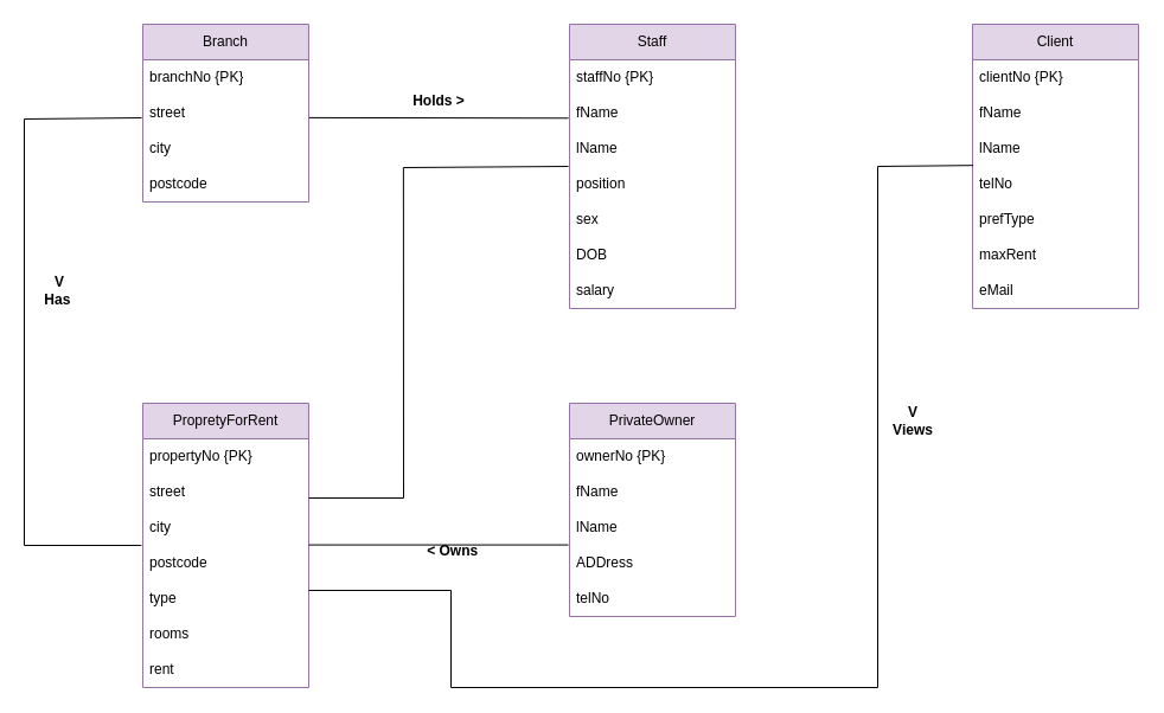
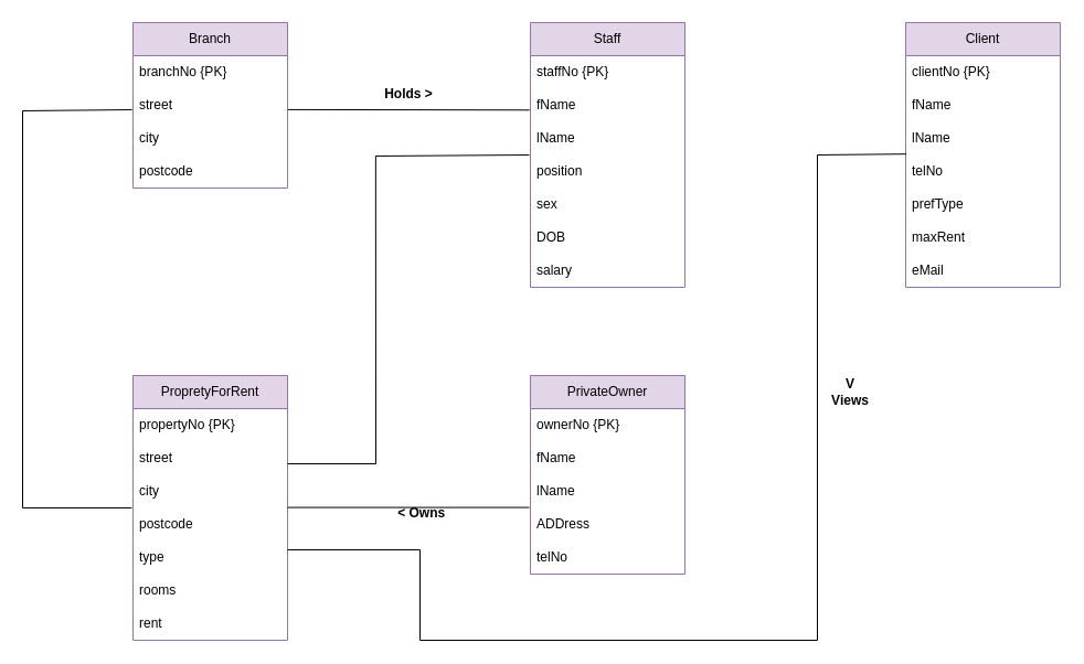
  <mxCell id="0" />
  <mxCell id="1" parent="0" />
  <mxCell id="2" value="Branch" style="swimlane;fontStyle=0;childLayout=stackLayout;horizontal=1;startSize=30;horizontalStack=0;resizeParent=1;resizeParentMax=0;resizeLast=0;collapsible=1;marginBottom=0;whiteSpace=wrap;html=1;fillColor=#e1d5e7;strokeColor=#9673a6;" parent="1" vertex="1"><mxGeometry x="120" y="20" width="140" height="150" as="geometry" /></mxCell>
  <mxCell id="3" value="branchNo {PK}" style="text;strokeColor=none;fillColor=none;align=left;verticalAlign=middle;spacingLeft=4;spacingRight=4;overflow=hidden;points=[[0,0.5],[1,0.5]];portConstraint=eastwest;rotatable=0;whiteSpace=wrap;html=1;" parent="2" vertex="1"><mxGeometry y="30" width="140" height="30" as="geometry" /></mxCell>
  <mxCell id="4" value="street" style="text;strokeColor=none;fillColor=none;align=left;verticalAlign=middle;spacingLeft=4;spacingRight=4;overflow=hidden;points=[[0,0.5],[1,0.5]];portConstraint=eastwest;rotatable=0;whiteSpace=wrap;html=1;" parent="2" vertex="1"><mxGeometry y="60" width="140" height="30" as="geometry" /></mxCell>
  <mxCell id="5" value="city" style="text;strokeColor=none;fillColor=none;align=left;verticalAlign=middle;spacingLeft=4;spacingRight=4;overflow=hidden;points=[[0,0.5],[1,0.5]];portConstraint=eastwest;rotatable=0;whiteSpace=wrap;html=1;" parent="2" vertex="1"><mxGeometry y="90" width="140" height="30" as="geometry" /></mxCell>
  <mxCell id="6" value="postcode" style="text;strokeColor=none;fillColor=none;align=left;verticalAlign=middle;spacingLeft=4;spacingRight=4;overflow=hidden;points=[[0,0.5],[1,0.5]];portConstraint=eastwest;rotatable=0;whiteSpace=wrap;html=1;" parent="2" vertex="1"><mxGeometry y="120" width="140" height="30" as="geometry" /></mxCell>
  <mxCell id="7" value="Staff" style="swimlane;fontStyle=0;childLayout=stackLayout;horizontal=1;startSize=30;horizontalStack=0;resizeParent=1;resizeParentMax=0;resizeLast=0;collapsible=1;marginBottom=0;whiteSpace=wrap;html=1;fillColor=#e1d5e7;strokeColor=#9673a6;" parent="1" vertex="1"><mxGeometry x="480" y="20" width="140" height="240" as="geometry" /></mxCell>
  <mxCell id="8" value="staffNo {PK}" style="text;strokeColor=none;fillColor=none;align=left;verticalAlign=middle;spacingLeft=4;spacingRight=4;overflow=hidden;points=[[0,0.5],[1,0.5]];portConstraint=eastwest;rotatable=0;whiteSpace=wrap;html=1;" parent="7" vertex="1"><mxGeometry y="30" width="140" height="30" as="geometry" /></mxCell>
  <mxCell id="9" value="fName" style="text;strokeColor=none;fillColor=none;align=left;verticalAlign=middle;spacingLeft=4;spacingRight=4;overflow=hidden;points=[[0,0.5],[1,0.5]];portConstraint=eastwest;rotatable=0;whiteSpace=wrap;html=1;" parent="7" vertex="1"><mxGeometry y="60" width="140" height="30" as="geometry" /></mxCell>
  <mxCell id="10" value="lName" style="text;strokeColor=none;fillColor=none;align=left;verticalAlign=middle;spacingLeft=4;spacingRight=4;overflow=hidden;points=[[0,0.5],[1,0.5]];portConstraint=eastwest;rotatable=0;whiteSpace=wrap;html=1;" parent="7" vertex="1"><mxGeometry y="90" width="140" height="30" as="geometry" /></mxCell>
  <mxCell id="11" value="position" style="text;strokeColor=none;fillColor=none;align=left;verticalAlign=middle;spacingLeft=4;spacingRight=4;overflow=hidden;points=[[0,0.5],[1,0.5]];portConstraint=eastwest;rotatable=0;whiteSpace=wrap;html=1;" parent="7" vertex="1"><mxGeometry y="120" width="140" height="30" as="geometry" /></mxCell>
  <mxCell id="12" value="sex" style="text;strokeColor=none;fillColor=none;align=left;verticalAlign=middle;spacingLeft=4;spacingRight=4;overflow=hidden;points=[[0,0.5],[1,0.5]];portConstraint=eastwest;rotatable=0;whiteSpace=wrap;html=1;" parent="7" vertex="1"><mxGeometry y="150" width="140" height="30" as="geometry" /></mxCell>
  <mxCell id="13" value="DOB" style="text;strokeColor=none;fillColor=none;align=left;verticalAlign=middle;spacingLeft=4;spacingRight=4;overflow=hidden;points=[[0,0.5],[1,0.5]];portConstraint=eastwest;rotatable=0;whiteSpace=wrap;html=1;" parent="7" vertex="1"><mxGeometry y="180" width="140" height="30" as="geometry" /></mxCell>
  <mxCell id="14" value="salary" style="text;strokeColor=none;fillColor=none;align=left;verticalAlign=middle;spacingLeft=4;spacingRight=4;overflow=hidden;points=[[0,0.5],[1,0.5]];portConstraint=eastwest;rotatable=0;whiteSpace=wrap;html=1;" parent="7" vertex="1"><mxGeometry y="210" width="140" height="30" as="geometry" /></mxCell>
  <mxCell id="15" value="Client" style="swimlane;fontStyle=0;childLayout=stackLayout;horizontal=1;startSize=30;horizontalStack=0;resizeParent=1;resizeParentMax=0;resizeLast=0;collapsible=1;marginBottom=0;whiteSpace=wrap;html=1;fillColor=#e1d5e7;strokeColor=#9673a6;" parent="1" vertex="1"><mxGeometry x="820" y="20" width="140" height="240" as="geometry" /></mxCell>
  <mxCell id="16" value="clientNo {PK}" style="text;strokeColor=none;fillColor=none;align=left;verticalAlign=middle;spacingLeft=4;spacingRight=4;overflow=hidden;points=[[0,0.5],[1,0.5]];portConstraint=eastwest;rotatable=0;whiteSpace=wrap;html=1;" parent="15" vertex="1"><mxGeometry y="30" width="140" height="30" as="geometry" /></mxCell>
  <mxCell id="17" value="fName" style="text;strokeColor=none;fillColor=none;align=left;verticalAlign=middle;spacingLeft=4;spacingRight=4;overflow=hidden;points=[[0,0.5],[1,0.5]];portConstraint=eastwest;rotatable=0;whiteSpace=wrap;html=1;" parent="15" vertex="1"><mxGeometry y="60" width="140" height="30" as="geometry" /></mxCell>
  <mxCell id="18" value="lName" style="text;strokeColor=none;fillColor=none;align=left;verticalAlign=middle;spacingLeft=4;spacingRight=4;overflow=hidden;points=[[0,0.5],[1,0.5]];portConstraint=eastwest;rotatable=0;whiteSpace=wrap;html=1;" parent="15" vertex="1"><mxGeometry y="90" width="140" height="30" as="geometry" /></mxCell>
  <mxCell id="19" value="telNo" style="text;strokeColor=none;fillColor=none;align=left;verticalAlign=middle;spacingLeft=4;spacingRight=4;overflow=hidden;points=[[0,0.5],[1,0.5]];portConstraint=eastwest;rotatable=0;whiteSpace=wrap;html=1;" parent="15" vertex="1"><mxGeometry y="120" width="140" height="30" as="geometry" /></mxCell>
  <mxCell id="20" value="prefType" style="text;strokeColor=none;fillColor=none;align=left;verticalAlign=middle;spacingLeft=4;spacingRight=4;overflow=hidden;points=[[0,0.5],[1,0.5]];portConstraint=eastwest;rotatable=0;whiteSpace=wrap;html=1;" parent="15" vertex="1"><mxGeometry y="150" width="140" height="30" as="geometry" /></mxCell>
  <mxCell id="21" value="maxRent" style="text;strokeColor=none;fillColor=none;align=left;verticalAlign=middle;spacingLeft=4;spacingRight=4;overflow=hidden;points=[[0,0.5],[1,0.5]];portConstraint=eastwest;rotatable=0;whiteSpace=wrap;html=1;" parent="15" vertex="1"><mxGeometry y="180" width="140" height="30" as="geometry" /></mxCell>
  <mxCell id="22" value="eMail" style="text;strokeColor=none;fillColor=none;align=left;verticalAlign=middle;spacingLeft=4;spacingRight=4;overflow=hidden;points=[[0,0.5],[1,0.5]];portConstraint=eastwest;rotatable=0;whiteSpace=wrap;html=1;" parent="15" vertex="1"><mxGeometry y="210" width="140" height="30" as="geometry" /></mxCell>
  <mxCell id="23" value="PropretyForRent" style="swimlane;fontStyle=0;childLayout=stackLayout;horizontal=1;startSize=30;horizontalStack=0;resizeParent=1;resizeParentMax=0;resizeLast=0;collapsible=1;marginBottom=0;whiteSpace=wrap;html=1;fillColor=#e1d5e7;strokeColor=#9673a6;" parent="1" vertex="1"><mxGeometry x="120" y="340" width="140" height="240" as="geometry" /></mxCell>
  <mxCell id="24" value="propertyNo {PK}" style="text;strokeColor=none;fillColor=none;align=left;verticalAlign=middle;spacingLeft=4;spacingRight=4;overflow=hidden;points=[[0,0.5],[1,0.5]];portConstraint=eastwest;rotatable=0;whiteSpace=wrap;html=1;" parent="23" vertex="1"><mxGeometry y="30" width="140" height="30" as="geometry" /></mxCell>
  <mxCell id="25" value="street" style="text;strokeColor=none;fillColor=none;align=left;verticalAlign=middle;spacingLeft=4;spacingRight=4;overflow=hidden;points=[[0,0.5],[1,0.5]];portConstraint=eastwest;rotatable=0;whiteSpace=wrap;html=1;" parent="23" vertex="1"><mxGeometry y="60" width="140" height="30" as="geometry" /></mxCell>
  <mxCell id="26" value="city" style="text;strokeColor=none;fillColor=none;align=left;verticalAlign=middle;spacingLeft=4;spacingRight=4;overflow=hidden;points=[[0,0.5],[1,0.5]];portConstraint=eastwest;rotatable=0;whiteSpace=wrap;html=1;" parent="23" vertex="1"><mxGeometry y="90" width="140" height="30" as="geometry" /></mxCell>
  <mxCell id="27" value="postcode" style="text;strokeColor=none;fillColor=none;align=left;verticalAlign=middle;spacingLeft=4;spacingRight=4;overflow=hidden;points=[[0,0.5],[1,0.5]];portConstraint=eastwest;rotatable=0;whiteSpace=wrap;html=1;" parent="23" vertex="1"><mxGeometry y="120" width="140" height="30" as="geometry" /></mxCell>
  <mxCell id="28" value="type" style="text;strokeColor=none;fillColor=none;align=left;verticalAlign=middle;spacingLeft=4;spacingRight=4;overflow=hidden;points=[[0,0.5],[1,0.5]];portConstraint=eastwest;rotatable=0;whiteSpace=wrap;html=1;" parent="23" vertex="1"><mxGeometry y="150" width="140" height="30" as="geometry" /></mxCell>
  <mxCell id="29" value="rooms" style="text;strokeColor=none;fillColor=none;align=left;verticalAlign=middle;spacingLeft=4;spacingRight=4;overflow=hidden;points=[[0,0.5],[1,0.5]];portConstraint=eastwest;rotatable=0;whiteSpace=wrap;html=1;" parent="23" vertex="1"><mxGeometry y="180" width="140" height="30" as="geometry" /></mxCell>
  <mxCell id="30" value="rent" style="text;strokeColor=none;fillColor=none;align=left;verticalAlign=middle;spacingLeft=4;spacingRight=4;overflow=hidden;points=[[0,0.5],[1,0.5]];portConstraint=eastwest;rotatable=0;whiteSpace=wrap;html=1;" parent="23" vertex="1"><mxGeometry y="210" width="140" height="30" as="geometry" /></mxCell>
  <mxCell id="31" value="PrivateOwner" style="swimlane;fontStyle=0;childLayout=stackLayout;horizontal=1;startSize=30;horizontalStack=0;resizeParent=1;resizeParentMax=0;resizeLast=0;collapsible=1;marginBottom=0;whiteSpace=wrap;html=1;fillColor=#e1d5e7;strokeColor=#9673a6;" parent="1" vertex="1"><mxGeometry x="480" y="340" width="140" height="180" as="geometry" /></mxCell>
  <mxCell id="32" value="ownerNo {PK}" style="text;strokeColor=none;fillColor=none;align=left;verticalAlign=middle;spacingLeft=4;spacingRight=4;overflow=hidden;points=[[0,0.5],[1,0.5]];portConstraint=eastwest;rotatable=0;whiteSpace=wrap;html=1;" parent="31" vertex="1"><mxGeometry y="30" width="140" height="30" as="geometry" /></mxCell>
  <mxCell id="33" value="fName" style="text;strokeColor=none;fillColor=none;align=left;verticalAlign=middle;spacingLeft=4;spacingRight=4;overflow=hidden;points=[[0,0.5],[1,0.5]];portConstraint=eastwest;rotatable=0;whiteSpace=wrap;html=1;" parent="31" vertex="1"><mxGeometry y="60" width="140" height="30" as="geometry" /></mxCell>
  <mxCell id="34" value="lName" style="text;strokeColor=none;fillColor=none;align=left;verticalAlign=middle;spacingLeft=4;spacingRight=4;overflow=hidden;points=[[0,0.5],[1,0.5]];portConstraint=eastwest;rotatable=0;whiteSpace=wrap;html=1;" parent="31" vertex="1"><mxGeometry y="90" width="140" height="30" as="geometry" /></mxCell>
  <mxCell id="35" value="ADDress" style="text;strokeColor=none;fillColor=none;align=left;verticalAlign=middle;spacingLeft=4;spacingRight=4;overflow=hidden;points=[[0,0.5],[1,0.5]];portConstraint=eastwest;rotatable=0;whiteSpace=wrap;html=1;" parent="31" vertex="1"><mxGeometry y="120" width="140" height="30" as="geometry" /></mxCell>
  <mxCell id="36" value="telNo" style="text;strokeColor=none;fillColor=none;align=left;verticalAlign=middle;spacingLeft=4;spacingRight=4;overflow=hidden;points=[[0,0.5],[1,0.5]];portConstraint=eastwest;rotatable=0;whiteSpace=wrap;html=1;" parent="31" vertex="1"><mxGeometry y="150" width="140" height="30" as="geometry" /></mxCell>
  <mxCell id="37" value="" style="endArrow=none;html=1;rounded=0;exitX=1.003;exitY=0.63;exitDx=0;exitDy=0;entryX=-0.006;entryY=0.643;entryDx=0;entryDy=0;entryPerimeter=0;exitPerimeter=0;" parent="1" source="4" target="9" edge="1"><mxGeometry width="50" height="50" relative="1" as="geometry"><mxPoint x="290" y="140" as="sourcePoint" /><mxPoint x="340" y="90" as="targetPoint" /></mxGeometry></mxCell>
  <mxCell id="38" value="" style="endArrow=none;html=1;rounded=0;exitX=-0.008;exitY=1;exitDx=0;exitDy=0;exitPerimeter=0;" parent="1" source="26" edge="1"><mxGeometry width="50" height="50" relative="1" as="geometry"><mxPoint x="20" y="470" as="sourcePoint" /><mxPoint x="119" y="99" as="targetPoint" /><Array as="points"><mxPoint x="20" y="460" /><mxPoint x="20" y="100" /></Array></mxGeometry></mxCell>
  <mxCell id="39" value="" style="endArrow=none;html=1;rounded=0;exitX=1.003;exitY=0.63;exitDx=0;exitDy=0;entryX=-0.006;entryY=0.643;entryDx=0;entryDy=0;entryPerimeter=0;exitPerimeter=0;" parent="1" edge="1"><mxGeometry width="50" height="50" relative="1" as="geometry"><mxPoint x="260" y="459.58" as="sourcePoint" /><mxPoint x="479" y="459.58" as="targetPoint" /></mxGeometry></mxCell>
  <mxCell id="40" value="" style="endArrow=none;html=1;rounded=0;" parent="1" edge="1"><mxGeometry width="50" height="50" relative="1" as="geometry"><mxPoint x="260" y="420" as="sourcePoint" /><mxPoint x="479" y="140" as="targetPoint" /><Array as="points"><mxPoint x="340" y="420" /><mxPoint x="339.86" y="141" /></Array></mxGeometry></mxCell>
  <mxCell id="41" value="" style="endArrow=none;html=1;rounded=0;exitX=1;exitY=0.267;exitDx=0;exitDy=0;exitPerimeter=0;entryX=0.004;entryY=-0.028;entryDx=0;entryDy=0;entryPerimeter=0;" parent="1" source="28" target="19" edge="1"><mxGeometry width="50" height="50" relative="1" as="geometry"><mxPoint x="290" y="550" as="sourcePoint" /><mxPoint x="740" y="220" as="targetPoint" /><Array as="points"><mxPoint x="380" y="498" /><mxPoint x="380" y="580" /><mxPoint x="740" y="580" /><mxPoint x="740" y="140" /></Array></mxGeometry></mxCell>
  <mxCell id="42" value="&lt;b&gt;Holds &amp;gt;&lt;/b&gt;" style="text;html=1;strokeColor=none;fillColor=none;align=center;verticalAlign=middle;whiteSpace=wrap;rounded=0;" parent="1" vertex="1"><mxGeometry x="340" y="70" width="60" height="30" as="geometry" /></mxCell>
- <mxCell id="43" value="&lt;b&gt;V&lt;br&gt;Has&amp;nbsp;&lt;/b&gt;" style="text;html=1;strokeColor=none;fillColor=none;align=center;verticalAlign=middle;whiteSpace=wrap;rounded=0;" parent="1" vertex="1"><mxGeometry x="20" y="230" width="60" height="30" as="geometry" /></mxCell>
  <mxCell id="44" value="&lt;b&gt;&amp;nbsp;&amp;lt; Owns&lt;/b&gt;" style="text;html=1;strokeColor=none;fillColor=none;align=center;verticalAlign=middle;whiteSpace=wrap;rounded=0;" parent="1" vertex="1"><mxGeometry x="350" y="450" width="60" height="30" as="geometry" /></mxCell>
  <mxCell id="45" value="&lt;b&gt;V&lt;br&gt;Views&lt;br&gt;&lt;/b&gt;" style="text;html=1;strokeColor=none;fillColor=none;align=center;verticalAlign=middle;whiteSpace=wrap;rounded=0;" parent="1" vertex="1"><mxGeometry x="740" y="340" width="60" height="30" as="geometry" /></mxCell>
